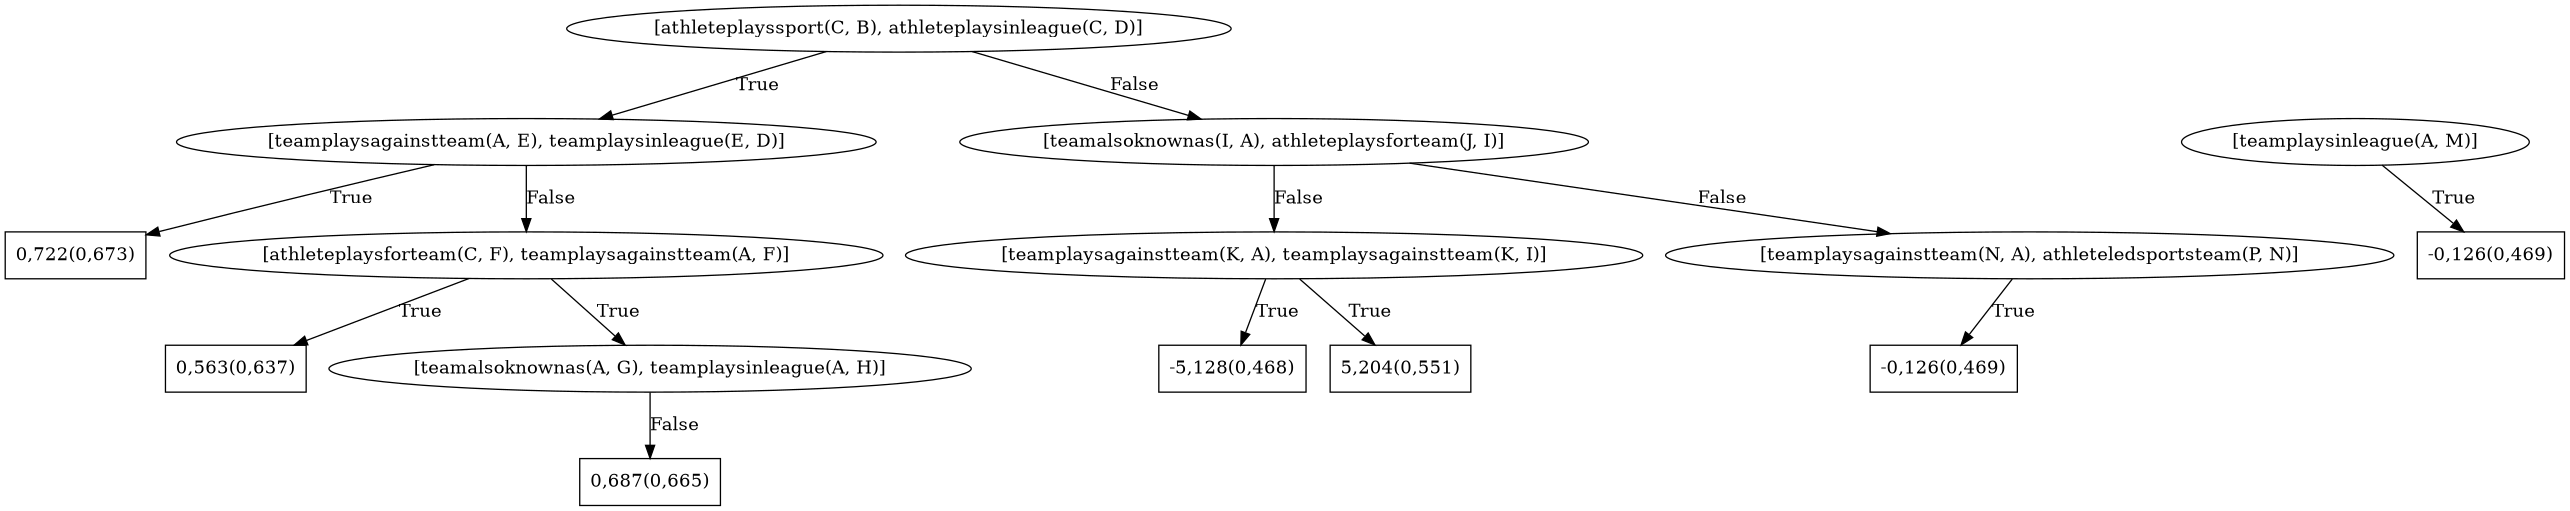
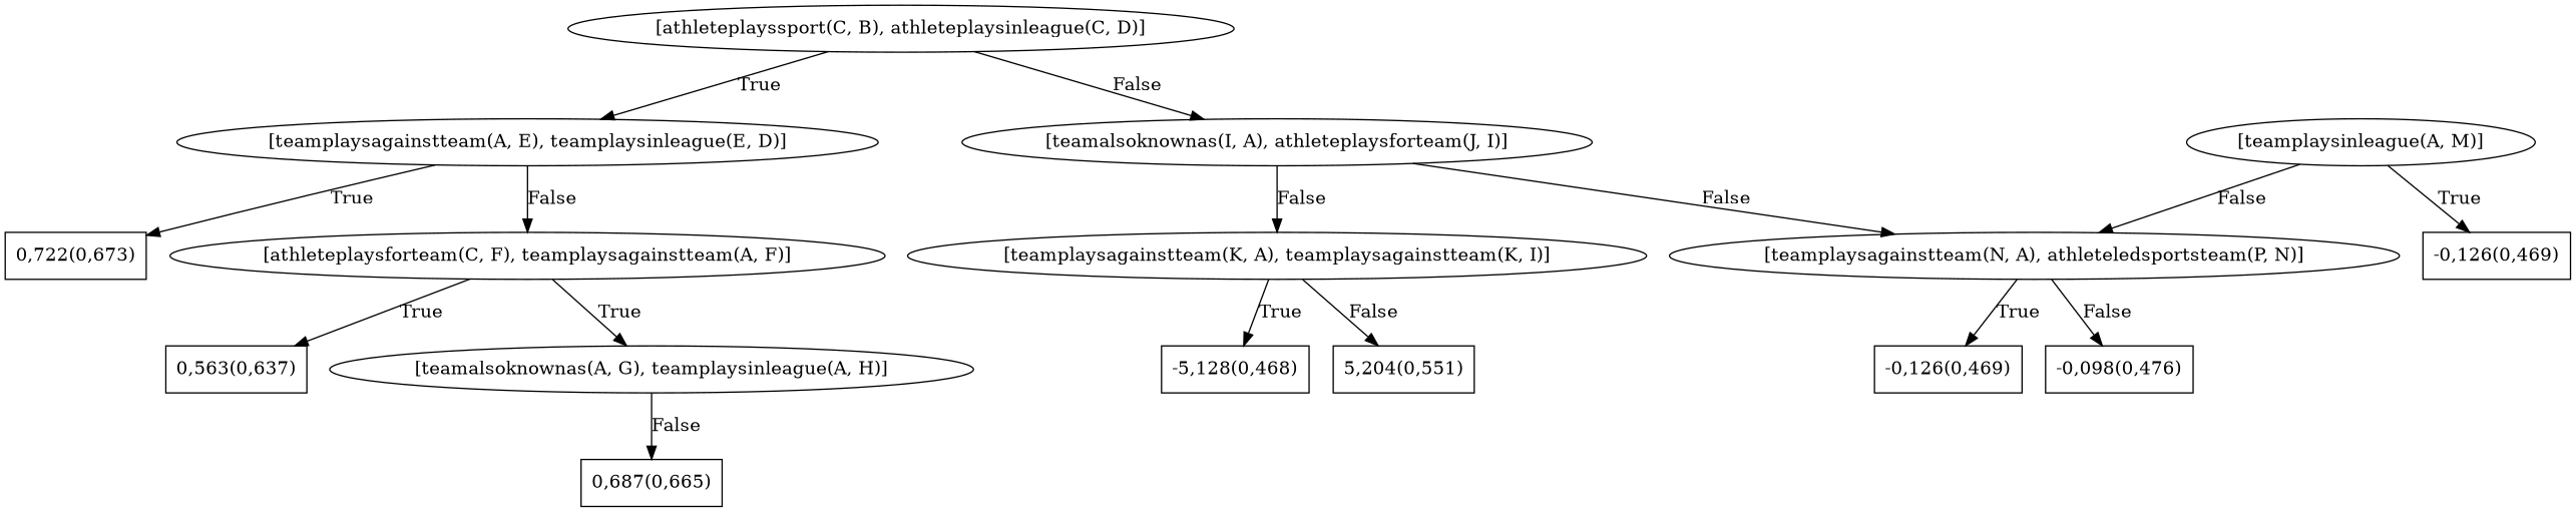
  digraph {
    n1 [label="[athleteplayssport(C, B), athleteplaysinleague(C, D)]"]
    n2 [label="[teamplaysagainstteam(A, E), teamplaysinleague(E, D)]"]
    n3 [label="[teamalsoknownas(I, A), athleteplaysforteam(J, I)]"]
    n4 [label="0,722(0,673)" shape=box]
    n5 [label="[athleteplaysforteam(C, F), teamplaysagainstteam(A, F)]"]
    n6 [label="[teamplaysagainstteam(K, A), teamplaysagainstteam(K, I)]"]
    n7 [label="[teamplaysagainstteam(N, A), athleteledsportsteam(P, N)]"]
    n8 [label="0,563(0,637)" shape=box]
    n9 [label="[teamalsoknownas(A, G), teamplaysinleague(A, H)]"]
    n10 [label="-5,128(0,468)" shape=box]
    n11 [label="5,204(0,551)" shape=box]
    n12 [label="[teamplaysinleague(A, M)]"]
    n13 [label="-0,126(0,469)" shape=box]
    n14 [label="0,687(0,665)" shape=box]
    n15 [label="-0,126(0,469)" shape=box]
+   n16 [label="-0,098(0,476)" shape=box]
    n1 -> n2 [label=True]
    n1 -> n3 [label=False]
    n2 -> n4 [label=True]
    n2 -> n5 [label=False]
    n3 -> n6 [label=False]
    n3 -> n7 [label=False]
    n5 -> n8 [label=True]
    n5 -> n9 [label=True]
    n6 -> n10 [label=True]
-   n6 -> n11 [label=True]
+   n6 -> n11 [label=False]
    n7 -> n15 [label=True]
+   n7 -> n16 [label=False]
    n9 -> n14 [label=False]
+   n12 -> n7 [label=False]
    n12 -> n13 [label=True]
  }
